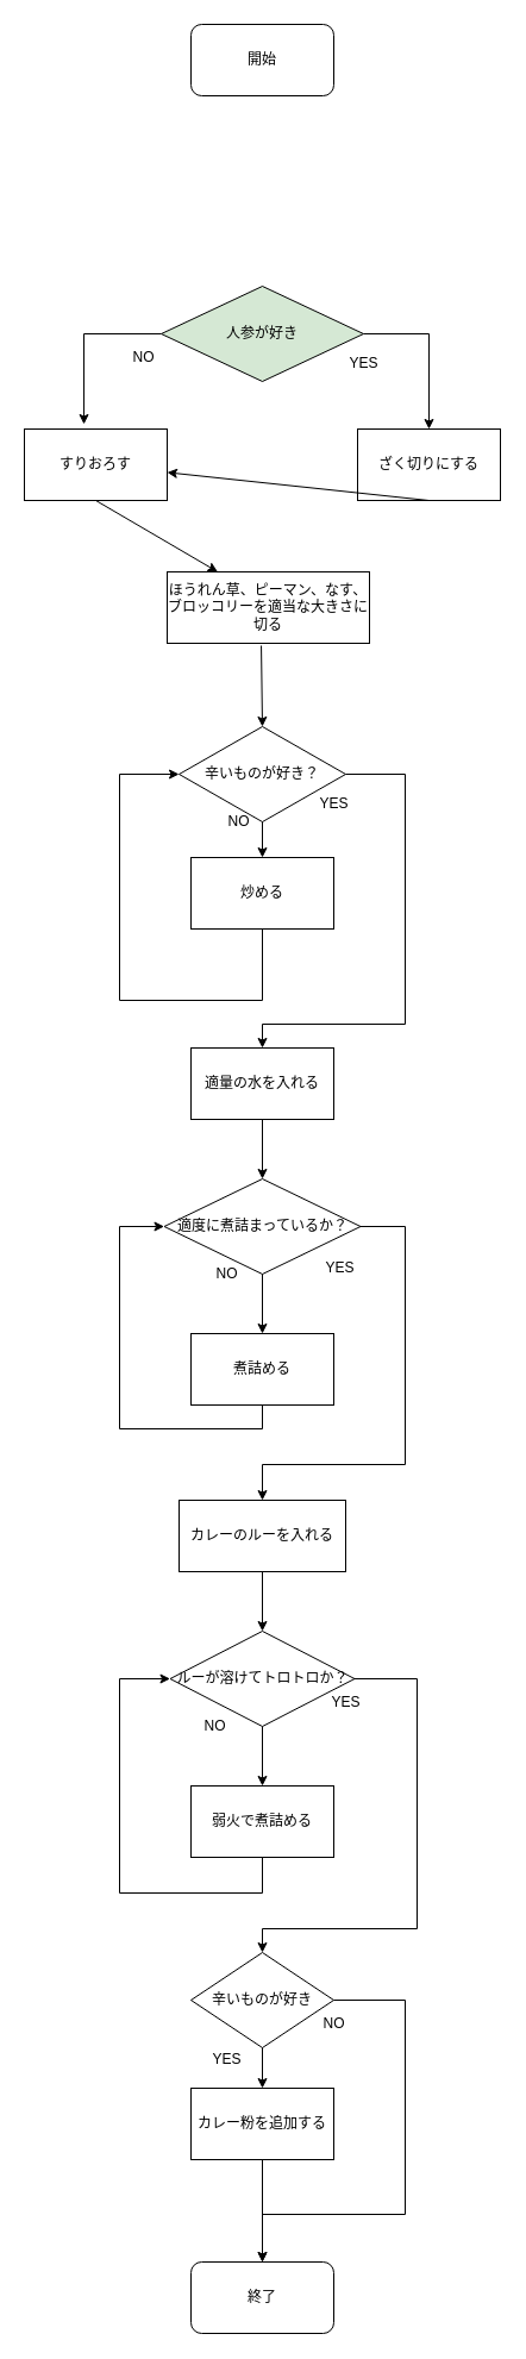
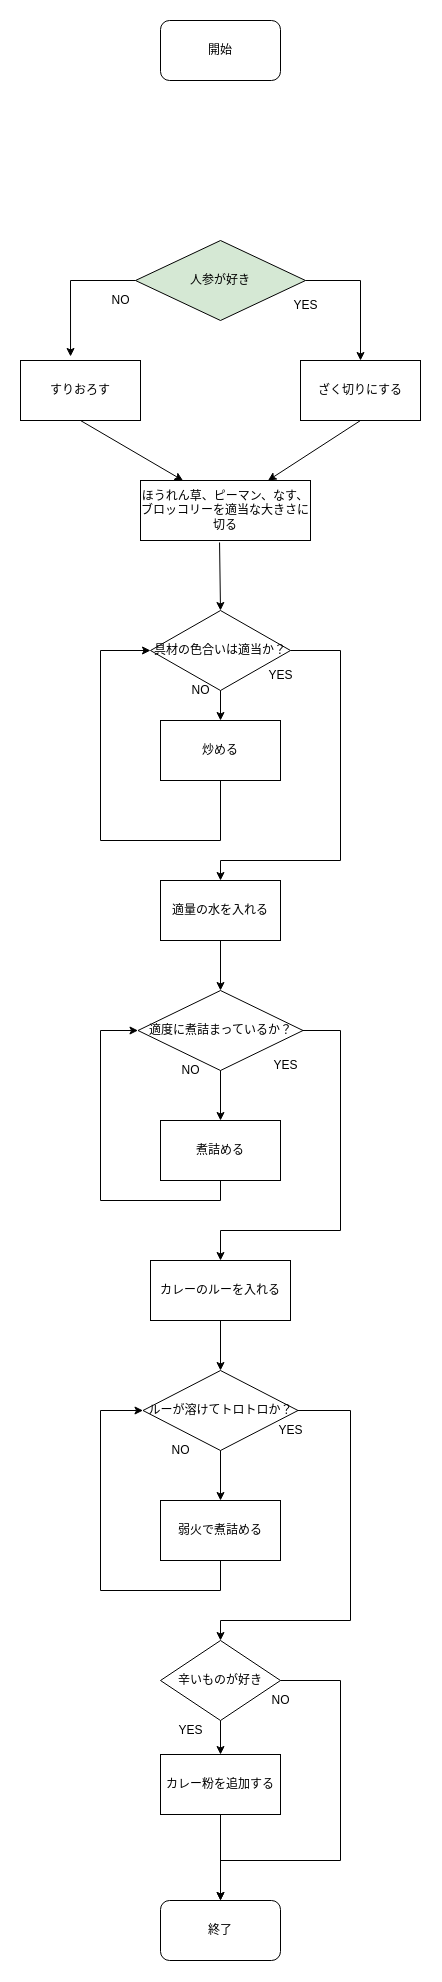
  <mxCell id="0" />
  <mxCell id="1" parent="0" />
  <mxCell id="2" value="開始" style="rounded=1;whiteSpace=wrap;html=1;" vertex="1" parent="1"><mxGeometry x="160" y="20" width="120" height="60" as="geometry" /></mxCell>
  <mxCell id="3" value="人参が好き" style="rhombus;whiteSpace=wrap;html=1;fillColor=#d5e8d4;" vertex="1" parent="1"><mxGeometry x="135" y="240" width="170" height="80" as="geometry" /></mxCell>
  <mxCell id="4" value="すりおろす" style="rounded=0;whiteSpace=wrap;html=1;" vertex="1" parent="1"><mxGeometry y="360" width="120" height="60" as="geometry" x="20" /></mxCell>
  <mxCell id="5" value="ざく切りにする" style="rounded=0;whiteSpace=wrap;html=1;" vertex="1" parent="1"><mxGeometry x="300" y="360" width="120" height="60" as="geometry" /></mxCell>
  <mxCell id="6" value="" style="endArrow=classic;html=1;rounded=0;exitX=0;exitY=0.5;exitDx=0;exitDy=0;entryX=0.417;entryY=-0.067;entryDx=0;entryDy=0;entryPerimeter=0;" edge="1" parent="1" source="3" target="4"><mxGeometry width="50" height="50" relative="1" as="geometry"><mxPoint x="200" y="370" as="sourcePoint" /><mxPoint x="250" y="320" as="targetPoint" /><Array as="points"><mxPoint x="70" y="280" /></Array></mxGeometry></mxCell>
  <mxCell id="7" value="" style="endArrow=classic;html=1;rounded=0;exitX=1;exitY=0.5;exitDx=0;exitDy=0;entryX=0.5;entryY=0;entryDx=0;entryDy=0;" edge="1" parent="1" source="3" target="5"><mxGeometry width="50" height="50" relative="1" as="geometry"><mxPoint x="200" y="370" as="sourcePoint" /><mxPoint x="250" y="320" as="targetPoint" /><Array as="points"><mxPoint x="360" y="280" /></Array></mxGeometry></mxCell>
  <mxCell id="8" value="NO" style="text;html=1;align=center;verticalAlign=middle;resizable=0;points=[];autosize=1;strokeColor=none;fillColor=none;" vertex="1" parent="1"><mxGeometry x="100" y="285" width="40" height="30" as="geometry" /></mxCell>
  <mxCell id="9" value="YES" style="text;html=1;align=center;verticalAlign=middle;resizable=0;points=[];autosize=1;strokeColor=none;fillColor=none;" vertex="1" parent="1"><mxGeometry x="280" y="290" width="50" height="30" as="geometry" /></mxCell>
  <mxCell id="10" value="ほうれん草、ピーマン、なす、ブロッコリーを適当な大きさに切る" style="rounded=0;whiteSpace=wrap;html=1;" vertex="1" parent="1"><mxGeometry x="140" y="480" width="170" height="60" as="geometry" /></mxCell>
  <mxCell id="11" value="" style="endArrow=classic;html=1;rounded=0;exitX=0.5;exitY=1;exitDx=0;exitDy=0;entryX=0.25;entryY=0;entryDx=0;entryDy=0;" edge="1" parent="1" source="4" target="10"><mxGeometry width="50" height="50" relative="1" as="geometry"><mxPoint x="200" y="480" as="sourcePoint" /><mxPoint x="250" y="430" as="targetPoint" /></mxGeometry></mxCell>
- <mxCell id="12" value="" style="endArrow=classic;html=1;rounded=0;exitX=0.5;exitY=1;exitDx=0;exitDy=0;" edge="1" parent="1" source="5" target="4"><mxGeometry width="50" height="50" relative="1" as="geometry"><mxPoint x="200" y="480" as="sourcePoint" /><mxPoint x="250" y="430" as="targetPoint" /></mxGeometry></mxCell>
- <mxCell id="13" value="辛いものが好き？" style="rhombus;whiteSpace=wrap;html=1;" vertex="1" parent="1"><mxGeometry x="150" y="610" width="140" height="80" as="geometry" /></mxCell>
+ <mxCell id="12" value="" style="endArrow=classic;html=1;rounded=0;exitX=0.5;exitY=1;exitDx=0;exitDy=0;entryX=0.75;entryY=0;entryDx=0;entryDy=0;" edge="1" parent="1" source="5" target="10"><mxGeometry width="50" height="50" relative="1" as="geometry"><mxPoint x="200" y="480" as="sourcePoint" /><mxPoint x="250" y="430" as="targetPoint" /></mxGeometry></mxCell>
+ <mxCell id="13" value="具材の色合いは適当か？" style="rhombus;whiteSpace=wrap;html=1;" vertex="1" parent="1"><mxGeometry x="150" y="610" width="140" height="80" as="geometry" /></mxCell>
  <mxCell id="14" value="" style="endArrow=classic;html=1;rounded=0;exitX=0.465;exitY=1.033;exitDx=0;exitDy=0;exitPerimeter=0;entryX=0.5;entryY=0;entryDx=0;entryDy=0;" edge="1" parent="1" source="10" target="13"><mxGeometry width="50" height="50" relative="1" as="geometry"><mxPoint x="200" y="650" as="sourcePoint" /><mxPoint x="250" y="600" as="targetPoint" /></mxGeometry></mxCell>
  <mxCell id="15" value="炒める" style="rounded=0;whiteSpace=wrap;html=1;" vertex="1" parent="1"><mxGeometry x="160" y="720" width="120" height="60" as="geometry" /></mxCell>
  <mxCell id="16" value="" style="endArrow=classic;html=1;rounded=0;exitX=0.5;exitY=1;exitDx=0;exitDy=0;entryX=0.5;entryY=0;entryDx=0;entryDy=0;" edge="1" parent="1" source="13" target="15"><mxGeometry width="50" height="50" relative="1" as="geometry"><mxPoint x="200" y="650" as="sourcePoint" /><mxPoint x="250" y="600" as="targetPoint" /></mxGeometry></mxCell>
  <mxCell id="17" value="" style="endArrow=classic;html=1;rounded=0;exitX=0.5;exitY=1;exitDx=0;exitDy=0;entryX=0;entryY=0.5;entryDx=0;entryDy=0;" edge="1" parent="1" source="15" target="13"><mxGeometry width="50" height="50" relative="1" as="geometry"><mxPoint x="200" y="650" as="sourcePoint" /><mxPoint x="250" y="600" as="targetPoint" /><Array as="points"><mxPoint x="220" y="840" /><mxPoint x="100" y="840" /><mxPoint x="100" y="650" /></Array></mxGeometry></mxCell>
  <mxCell id="18" value="NO" style="text;html=1;align=center;verticalAlign=middle;resizable=0;points=[];autosize=1;strokeColor=none;fillColor=none;" vertex="1" parent="1"><mxGeometry x="180" y="675" width="40" height="30" as="geometry" /></mxCell>
  <mxCell id="19" value="適量の水を入れる" style="rounded=0;whiteSpace=wrap;html=1;" vertex="1" parent="1"><mxGeometry x="160" y="880" width="120" height="60" as="geometry" /></mxCell>
  <mxCell id="20" value="" style="endArrow=classic;html=1;rounded=0;exitX=1;exitY=0.5;exitDx=0;exitDy=0;entryX=0.5;entryY=0;entryDx=0;entryDy=0;" edge="1" parent="1" source="13" target="19"><mxGeometry width="50" height="50" relative="1" as="geometry"><mxPoint x="200" y="650" as="sourcePoint" /><mxPoint x="250" y="600" as="targetPoint" /><Array as="points"><mxPoint x="340" y="650" /><mxPoint x="340" y="860" /><mxPoint x="220" y="860" /></Array></mxGeometry></mxCell>
  <mxCell id="21" value="YES" style="text;html=1;align=center;verticalAlign=middle;resizable=0;points=[];autosize=1;strokeColor=none;fillColor=none;" vertex="1" parent="1"><mxGeometry x="255" y="660" width="50" height="30" as="geometry" /></mxCell>
  <mxCell id="22" value="適度に煮詰まっているか？" style="rhombus;whiteSpace=wrap;html=1;" vertex="1" parent="1"><mxGeometry x="137.5" y="990" width="165" height="80" as="geometry" /></mxCell>
  <mxCell id="23" value="" style="endArrow=classic;html=1;rounded=0;exitX=0.5;exitY=1;exitDx=0;exitDy=0;entryX=0.5;entryY=0;entryDx=0;entryDy=0;" edge="1" parent="1" source="19" target="22"><mxGeometry width="50" height="50" relative="1" as="geometry"><mxPoint x="200" y="950" as="sourcePoint" /><mxPoint x="250" y="900" as="targetPoint" /></mxGeometry></mxCell>
  <mxCell id="24" value="煮詰める" style="rounded=0;whiteSpace=wrap;html=1;" vertex="1" parent="1"><mxGeometry x="160" y="1120" width="120" height="60" as="geometry" /></mxCell>
  <mxCell id="25" value="" style="endArrow=classic;html=1;rounded=0;exitX=0.5;exitY=1;exitDx=0;exitDy=0;entryX=0.5;entryY=0;entryDx=0;entryDy=0;" edge="1" parent="1" source="22" target="24"><mxGeometry width="50" height="50" relative="1" as="geometry"><mxPoint x="200" y="990" as="sourcePoint" /><mxPoint x="250" y="940" as="targetPoint" /></mxGeometry></mxCell>
  <mxCell id="26" value="" style="endArrow=classic;html=1;rounded=0;exitX=0.5;exitY=1;exitDx=0;exitDy=0;entryX=0;entryY=0.5;entryDx=0;entryDy=0;" edge="1" parent="1" source="24" target="22"><mxGeometry width="50" height="50" relative="1" as="geometry"><mxPoint x="200" y="990" as="sourcePoint" /><mxPoint x="250" y="940" as="targetPoint" /><Array as="points"><mxPoint x="220" y="1200" /><mxPoint x="100" y="1200" /><mxPoint x="100" y="1030" /></Array></mxGeometry></mxCell>
  <mxCell id="27" value="NO" style="text;html=1;align=center;verticalAlign=middle;resizable=0;points=[];autosize=1;strokeColor=none;fillColor=none;" vertex="1" parent="1"><mxGeometry x="170" y="1055" width="40" height="30" as="geometry" /></mxCell>
  <mxCell id="28" value="カレーのルーを入れる" style="rounded=0;whiteSpace=wrap;html=1;" vertex="1" parent="1"><mxGeometry x="150" y="1260" width="140" height="60" as="geometry" /></mxCell>
  <mxCell id="29" value="" style="endArrow=classic;html=1;rounded=0;exitX=1;exitY=0.5;exitDx=0;exitDy=0;entryX=0.5;entryY=0;entryDx=0;entryDy=0;" edge="1" parent="1" source="22" target="28"><mxGeometry width="50" height="50" relative="1" as="geometry"><mxPoint x="200" y="1250" as="sourcePoint" /><mxPoint x="250" y="1200" as="targetPoint" /><Array as="points"><mxPoint x="340" y="1030" /><mxPoint x="340" y="1230" /><mxPoint x="220" y="1230" /></Array></mxGeometry></mxCell>
  <mxCell id="30" value="YES" style="text;html=1;align=center;verticalAlign=middle;resizable=0;points=[];autosize=1;strokeColor=none;fillColor=none;" vertex="1" parent="1"><mxGeometry x="260" y="1050" width="50" height="30" as="geometry" /></mxCell>
  <mxCell id="31" value="ルーが溶けてトロトロか？" style="rhombus;whiteSpace=wrap;html=1;" vertex="1" parent="1"><mxGeometry x="142.5" y="1370" width="155" height="80" as="geometry" /></mxCell>
  <mxCell id="32" value="" style="endArrow=classic;html=1;rounded=0;exitX=0.5;exitY=1;exitDx=0;exitDy=0;entryX=0.5;entryY=0;entryDx=0;entryDy=0;" edge="1" parent="1" source="28" target="31"><mxGeometry width="50" height="50" relative="1" as="geometry"><mxPoint x="200" y="1320" as="sourcePoint" /><mxPoint x="250" y="1270" as="targetPoint" /></mxGeometry></mxCell>
  <mxCell id="33" value="弱火で煮詰める" style="rounded=0;whiteSpace=wrap;html=1;" vertex="1" parent="1"><mxGeometry x="160" y="1500" width="120" height="60" as="geometry" /></mxCell>
  <mxCell id="34" value="" style="endArrow=classic;html=1;rounded=0;exitX=0.5;exitY=1;exitDx=0;exitDy=0;entryX=0.5;entryY=0;entryDx=0;entryDy=0;" edge="1" parent="1" source="31" target="33"><mxGeometry width="50" height="50" relative="1" as="geometry"><mxPoint x="200" y="1500" as="sourcePoint" /><mxPoint x="250" y="1450" as="targetPoint" /></mxGeometry></mxCell>
  <mxCell id="35" value="" style="endArrow=classic;html=1;rounded=0;exitX=0.5;exitY=1;exitDx=0;exitDy=0;entryX=0;entryY=0.5;entryDx=0;entryDy=0;" edge="1" parent="1" source="33" target="31"><mxGeometry width="50" height="50" relative="1" as="geometry"><mxPoint x="200" y="1500" as="sourcePoint" /><mxPoint x="250" y="1450" as="targetPoint" /><Array as="points"><mxPoint x="220" y="1590" /><mxPoint x="100" y="1590" /><mxPoint x="100" y="1410" /></Array></mxGeometry></mxCell>
  <mxCell id="36" value="NO" style="text;html=1;align=center;verticalAlign=middle;resizable=0;points=[];autosize=1;strokeColor=none;fillColor=none;" vertex="1" parent="1"><mxGeometry x="160" y="1435" width="40" height="30" as="geometry" /></mxCell>
  <mxCell id="37" value="辛いものが好き" style="rhombus;whiteSpace=wrap;html=1;" vertex="1" parent="1"><mxGeometry x="160" y="1640" width="120" height="80" as="geometry" /></mxCell>
  <mxCell id="38" value="" style="endArrow=classic;html=1;rounded=0;exitX=1;exitY=0.5;exitDx=0;exitDy=0;entryX=0.5;entryY=0;entryDx=0;entryDy=0;" edge="1" parent="1" source="31" target="37"><mxGeometry width="50" height="50" relative="1" as="geometry"><mxPoint x="200" y="1490" as="sourcePoint" /><mxPoint x="250" y="1440" as="targetPoint" /><Array as="points"><mxPoint x="350" y="1410" /><mxPoint x="350" y="1620" /><mxPoint x="220" y="1620" /></Array></mxGeometry></mxCell>
  <mxCell id="39" value="YES" style="text;html=1;align=center;verticalAlign=middle;resizable=0;points=[];autosize=1;strokeColor=none;fillColor=none;" vertex="1" parent="1"><mxGeometry x="265" y="1415" width="50" height="30" as="geometry" /></mxCell>
  <mxCell id="40" value="カレー粉を追加する" style="rounded=0;whiteSpace=wrap;html=1;" vertex="1" parent="1"><mxGeometry x="160" y="1754" width="120" height="60" as="geometry" /></mxCell>
  <mxCell id="41" value="" style="endArrow=classic;html=1;rounded=0;exitX=0.5;exitY=1;exitDx=0;exitDy=0;entryX=0.5;entryY=0;entryDx=0;entryDy=0;" edge="1" parent="1" source="37" target="40"><mxGeometry width="50" height="50" relative="1" as="geometry"><mxPoint x="200" y="1600" as="sourcePoint" /><mxPoint x="250" y="1550" as="targetPoint" /></mxGeometry></mxCell>
  <mxCell id="42" value="終了" style="rounded=1;whiteSpace=wrap;html=1;" vertex="1" parent="1"><mxGeometry x="160" y="1900" width="120" height="60" as="geometry" /></mxCell>
  <mxCell id="43" value="" style="endArrow=classic;html=1;rounded=0;exitX=0.5;exitY=1;exitDx=0;exitDy=0;entryX=0.5;entryY=0;entryDx=0;entryDy=0;" edge="1" parent="1" source="40" target="42"><mxGeometry width="50" height="50" relative="1" as="geometry"><mxPoint x="200" y="1750" as="sourcePoint" /><mxPoint x="250" y="1700" as="targetPoint" /></mxGeometry></mxCell>
  <mxCell id="44" value="YES" style="text;html=1;align=center;verticalAlign=middle;resizable=0;points=[];autosize=1;strokeColor=none;fillColor=none;" vertex="1" parent="1"><mxGeometry x="165" y="1715" width="50" height="30" as="geometry" /></mxCell>
  <mxCell id="45" value="" style="endArrow=classic;html=1;rounded=0;exitX=1;exitY=0.5;exitDx=0;exitDy=0;" edge="1" parent="1" source="37"><mxGeometry width="50" height="50" relative="1" as="geometry"><mxPoint x="200" y="1750" as="sourcePoint" /><mxPoint x="220" y="1900" as="targetPoint" /><Array as="points"><mxPoint x="340" y="1680" /><mxPoint x="340" y="1860" /><mxPoint x="220" y="1860" /></Array></mxGeometry></mxCell>
  <mxCell id="46" value="NO" style="text;html=1;align=center;verticalAlign=middle;resizable=0;points=[];autosize=1;strokeColor=none;fillColor=none;" vertex="1" parent="1"><mxGeometry x="260" y="1685" width="40" height="30" as="geometry" /></mxCell>
